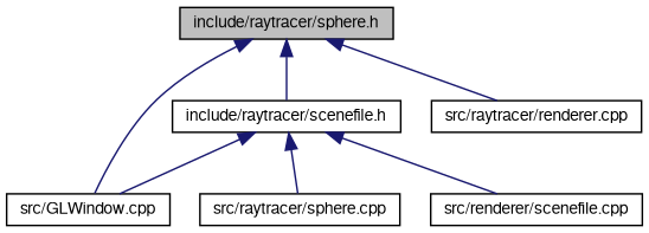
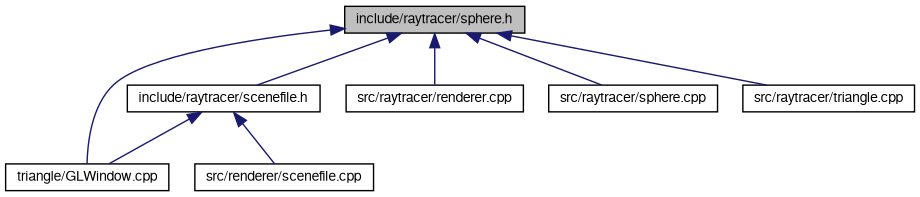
  digraph {
    node [color=black fillcolor=white fontname=FreeSans fontsize=10 shape=record style=filled]
    edge [color=midnightblue dir=back fontname=FreeSans fontsize=10 labelfontname=FreeSans labelfontsize=10 style=solid]
    n1 [fillcolor=grey75 fontcolor=black height=0.2 label="include/raytracer/sphere.h" width=0.4]
    n2 [height=0.2 label="include/raytracer/scenefile.h" width=0.4]
-   n3 [height=0.2 label="src/GLWindow.cpp" width=0.4]
+   n3 [height=0.2 label="triangle/GLWindow.cpp" width=0.4]
    n4 [height=0.2 label="src/raytracer/renderer.cpp" width=0.4]
    n5 [height=0.2 label="src/raytracer/sphere.cpp" width=0.4]
+   n6 [height=0.2 label="src/raytracer/triangle.cpp" width=0.4]
    n7 [height=0.2 label="src/renderer/scenefile.cpp" width=0.4]
    n1 -> n2
    n1 -> n3
    n1 -> n4
-   n2 -> n5
+   n1 -> n5
+   n1 -> n6
    n2 -> n3
    n2 -> n7
  }
